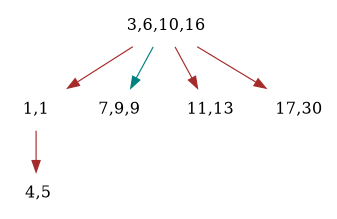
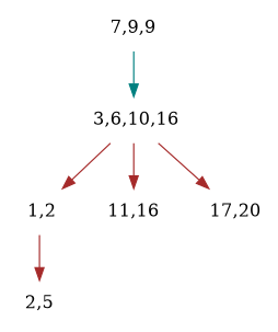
  digraph {
    node [shape=plaintext]
    edge [color=brown]
    n1 [label=" 3,6,10,16"]
-   n2 [label="1,1"]
+   n2 [label=" 1,2"]
    n3 [label="7,9,9"]
-   n4 [label=" 11,13"]
-   n5 [label="17,30"]
-   n6 [label=" 4,5"]
+   n4 [label="11,16"]
+   n5 [label=" 17,20"]
+   n6 [label="2,5"]
    n1 -> n2
-   n1 -> n3 [color=teal]
+   n3 -> n1 [color=teal]
    n1 -> n4
    n1 -> n5
    n2 -> n6
  }
